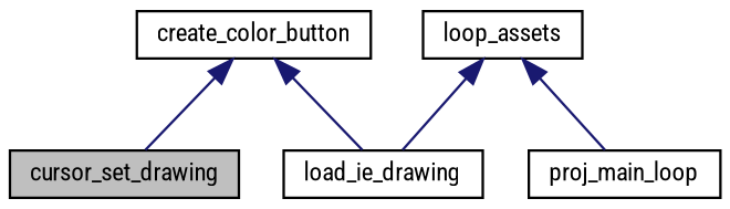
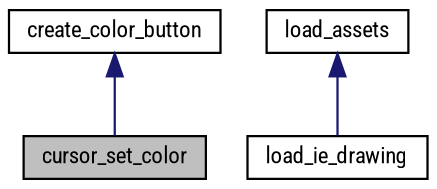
  digraph {
    fontname="Roboto Condensed"
    rankdir=TB
    node [color=black fillcolor=white fontname="Roboto Condensed" fontsize=10 shape=record style=filled]
    edge [color=midnightblue dir=back fontname="Roboto Condensed" fontsize=10 labelfontname=Helvetica labelfontsize=10 style=solid]
-   n1 [fillcolor=grey75 fontcolor=black height=0.2 label=cursor_set_drawing width=0.4]
+   n1 [fillcolor=grey75 fontcolor=black height=0.2 label=cursor_set_color width=0.4]
    n2 [height=0.2 label=create_color_button width=0.4]
    n3 [height=0.2 label=load_ie_drawing width=0.4]
-   n4 [height=0.2 label=loop_assets width=0.4]
-   n5 [height=0.2 label=proj_main_loop width=0.4]
+   n4 [height=0.2 label=load_assets width=0.4]
    n2 -> n1
-   n2 -> n3
    n4 -> n3
-   n4 -> n5
  }
